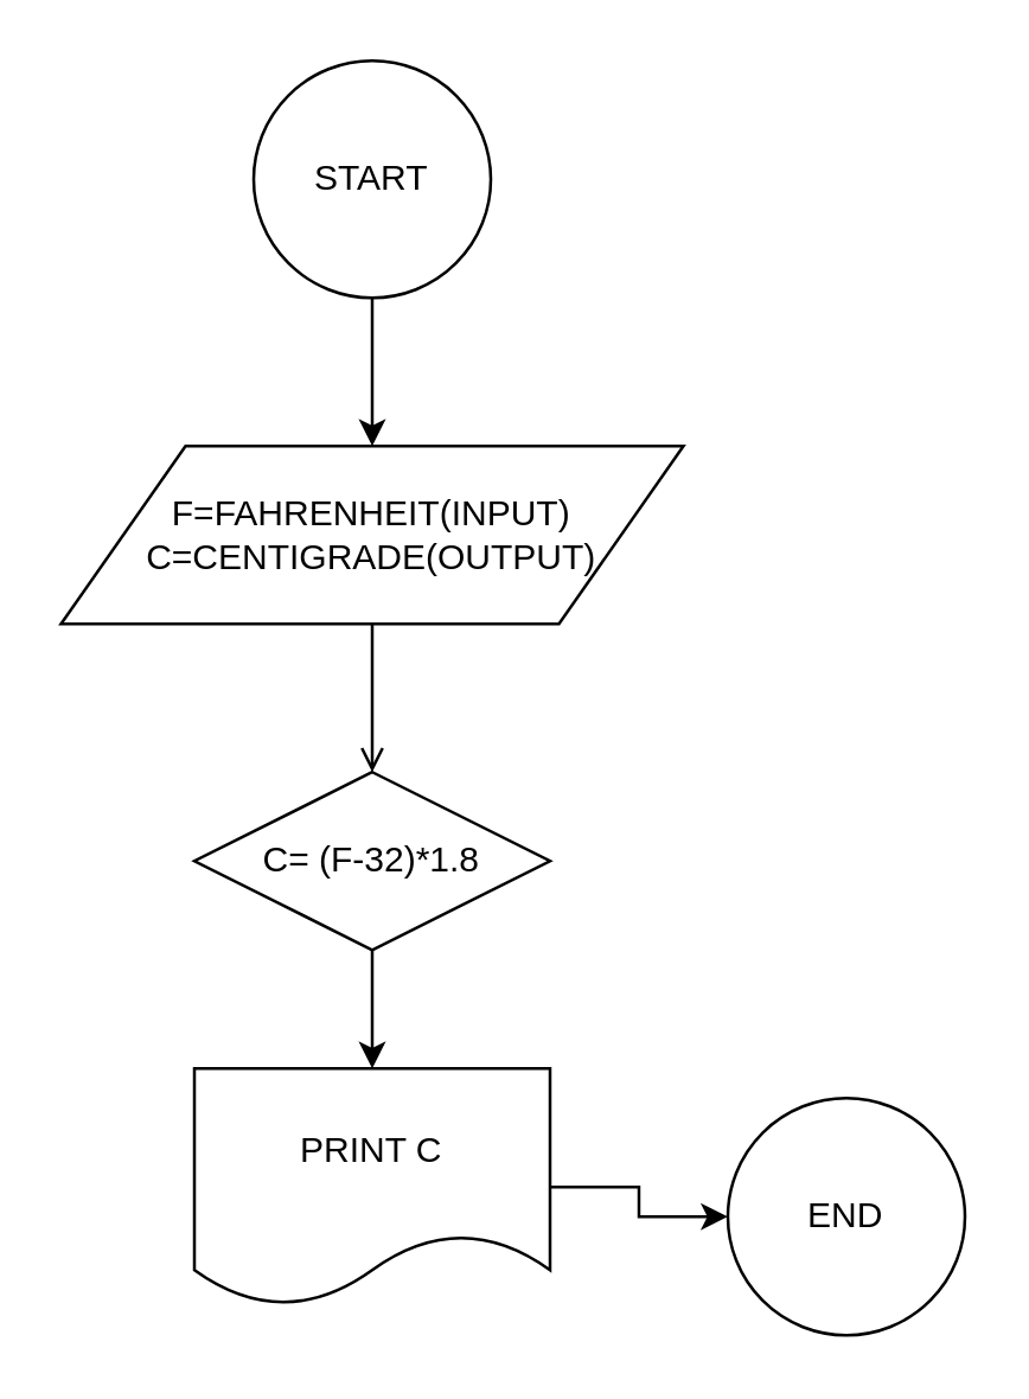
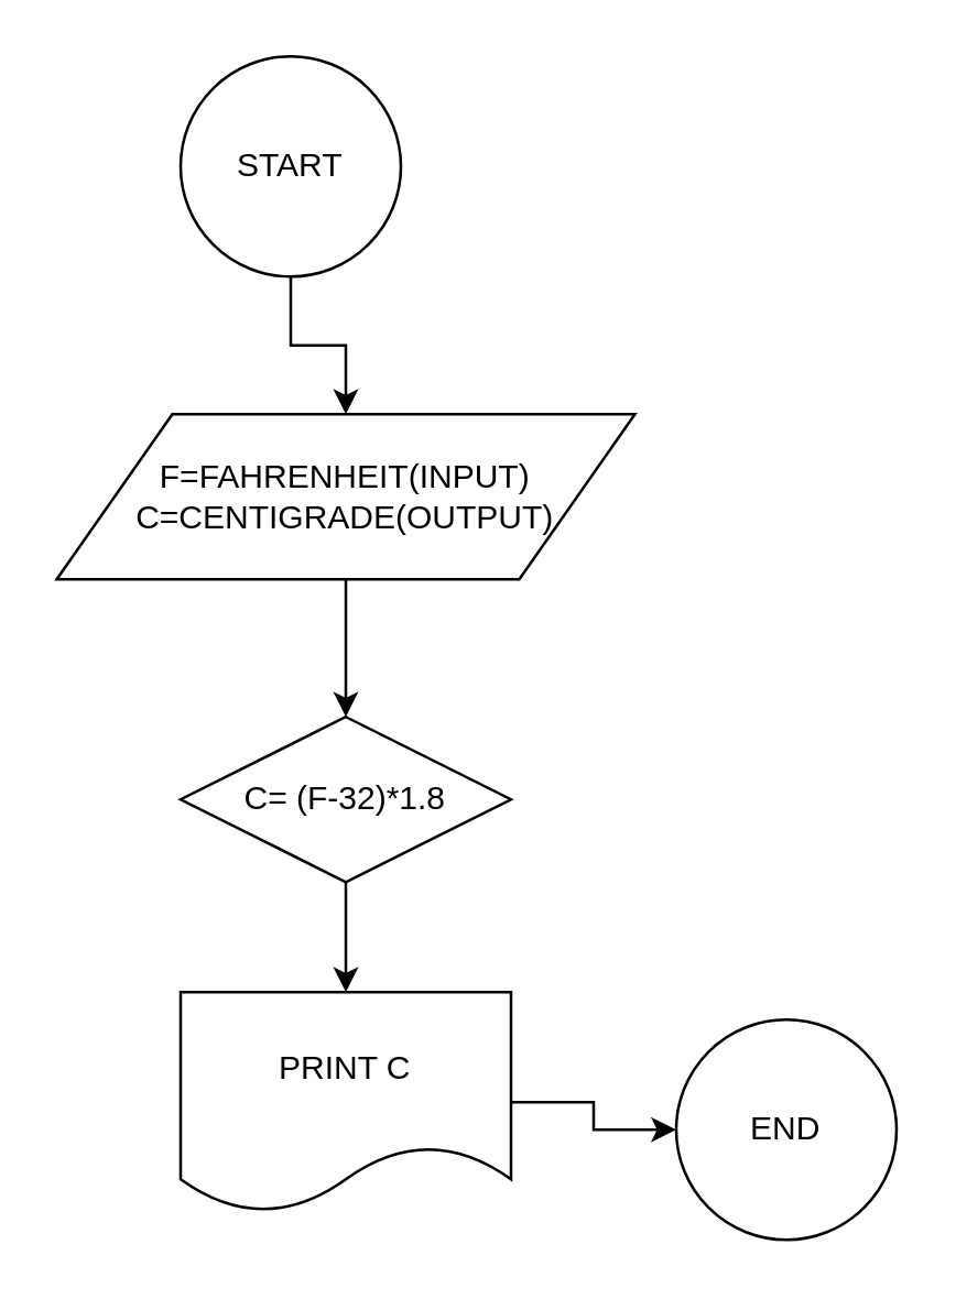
  <mxCell id="0" />
  <mxCell id="1" parent="0" />
  <mxCell id="2" value="" style="edgeStyle=orthogonalEdgeStyle;rounded=0;orthogonalLoop=1;jettySize=auto;html=1;" edge="1" parent="1" source="3" target="5"><mxGeometry relative="1" as="geometry" /></mxCell>
- <mxCell id="3" value="START" style="ellipse;whiteSpace=wrap;html=1;aspect=fixed;" vertex="1" parent="1"><mxGeometry x="85" y="20" width="80" height="80" as="geometry" /></mxCell>
- <mxCell id="4" value="" style="edgeStyle=orthogonalEdgeStyle;rounded=0;orthogonalLoop=1;jettySize=auto;html=1;endArrow=open;" edge="1" parent="1" source="5" target="7"><mxGeometry relative="1" as="geometry" /></mxCell>
+ <mxCell id="3" value="START" style="ellipse;whiteSpace=wrap;html=1;aspect=fixed;" vertex="1" parent="1"><mxGeometry x="65" y="20" width="80" height="80" as="geometry" /></mxCell>
+ <mxCell id="4" value="" style="edgeStyle=orthogonalEdgeStyle;rounded=0;orthogonalLoop=1;jettySize=auto;html=1;" edge="1" parent="1" source="5" target="7"><mxGeometry relative="1" as="geometry" /></mxCell>
  <mxCell id="5" value="F=FAHRENHEIT(INPUT)&lt;br&gt;C=CENTIGRADE(OUTPUT)" style="shape=parallelogram;perimeter=parallelogramPerimeter;whiteSpace=wrap;html=1;" vertex="1" parent="1"><mxGeometry x="20" y="150" width="210" height="60" as="geometry" /></mxCell>
  <mxCell id="6" value="" style="edgeStyle=orthogonalEdgeStyle;rounded=0;orthogonalLoop=1;jettySize=auto;html=1;" edge="1" parent="1" source="7" target="9"><mxGeometry relative="1" as="geometry" /></mxCell>
  <mxCell id="7" value="C= (F-32)*1.8" style="rhombus;whiteSpace=wrap;html=1;" vertex="1" parent="1"><mxGeometry x="65" y="260" width="120" height="60" as="geometry" /></mxCell>
  <mxCell id="8" value="" style="edgeStyle=orthogonalEdgeStyle;rounded=0;orthogonalLoop=1;jettySize=auto;html=1;" edge="1" parent="1" source="9" target="10"><mxGeometry relative="1" as="geometry" /></mxCell>
  <mxCell id="9" value="PRINT C" style="shape=document;whiteSpace=wrap;html=1;boundedLbl=1;" vertex="1" parent="1"><mxGeometry x="65" y="360" width="120" height="80" as="geometry" /></mxCell>
  <mxCell id="10" value="END" style="ellipse;whiteSpace=wrap;html=1;aspect=fixed;" vertex="1" parent="1"><mxGeometry x="245" y="370" width="80" height="80" as="geometry" /></mxCell>
